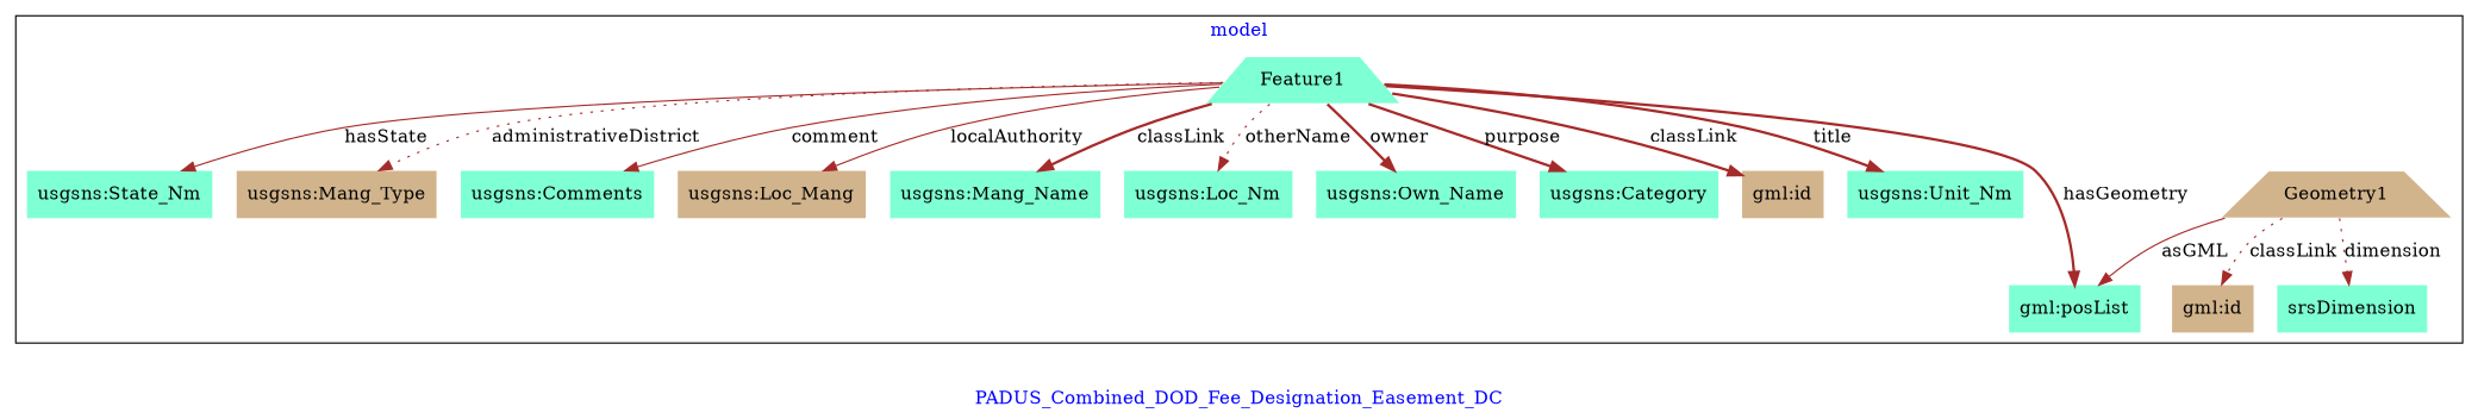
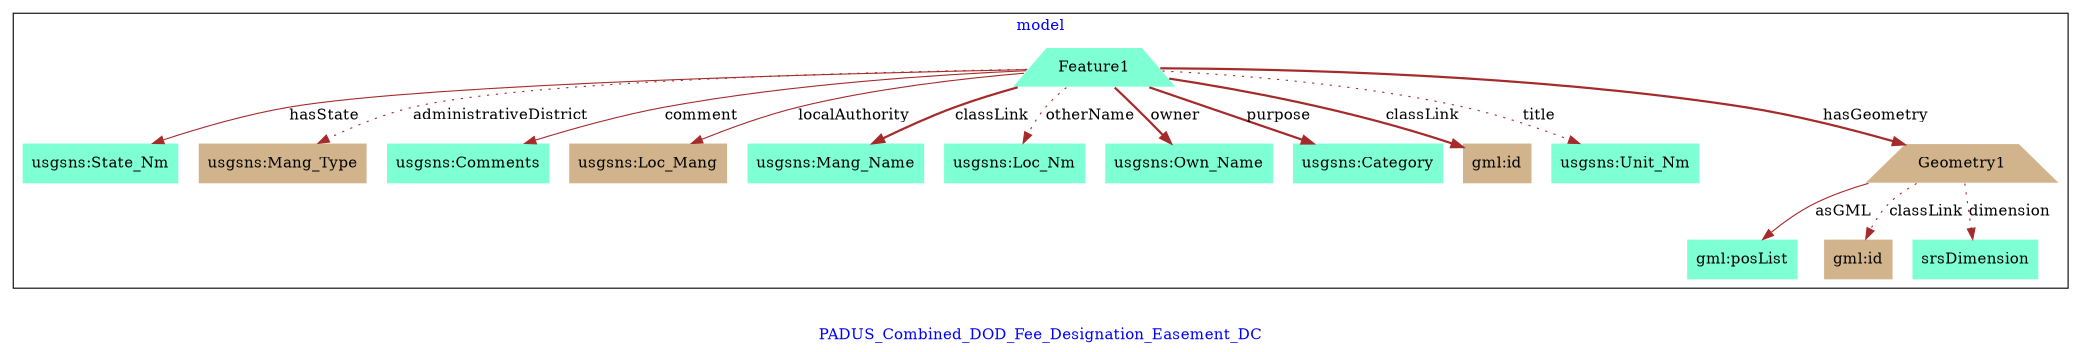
  digraph {
    fontcolor=blue
    label=PADUS_Combined_DOD_Fee_Designation_Easement_DC
    remincross=true
    node [fillcolor=aquamarine shape=plaintext style=filled]
    edge [color=brown fontcolor=black style=bold]
    n1 [color=white label=Feature1 shape=trapezium]
    n2 [label="usgsns:State_Nm"]
    n3 [fillcolor=tan label="usgsns:Mang_Type"]
    n4 [label="usgsns:Comments"]
    n5 [fillcolor=tan label="usgsns:Loc_Mang"]
    n6 [label="usgsns:Mang_Name"]
    n7 [label="usgsns:Loc_Nm"]
    n8 [label="usgsns:Own_Name"]
    n9 [label="usgsns:Category"]
    n10 [fillcolor=tan label="gml:id"]
    n11 [label="usgsns:Unit_Nm"]
    n12 [color=white fillcolor=tan label=Geometry1 shape=trapezium]
    n13 [fillcolor=tan label="gml:id"]
    n14 [label="gml:posList"]
    n15 [label=srsDimension]
    subgraph cluster_1 {
      label=model
      n1
      n2
      n3
      n4
      n5
      n6
      n7
      n8
      n9
      n10
      n11
      n12
      n13
      n14
      n15
    }
    n1 -> n2 [label=hasState style=solid]
    n1 -> n3 [label=administrativeDistrict style=dotted]
    n1 -> n4 [label=comment style=solid]
    n1 -> n5 [label=localAuthority style=solid]
    n1 -> n6 [label=classLink]
    n1 -> n7 [label=otherName style=dotted]
    n1 -> n8 [label=owner]
    n1 -> n9 [label=purpose]
    n1 -> n10 [label=classLink]
-   n1 -> n11 [label=title]
-   n1 -> n14 [label=hasGeometry]
+   n1 -> n11 [label=title style=dotted]
+   n1 -> n12 [label=hasGeometry]
    n12 -> n13 [label=classLink style=dotted]
    n12 -> n14 [label=asGML style=solid]
    n12 -> n15 [label=dimension style=dotted]
  }
